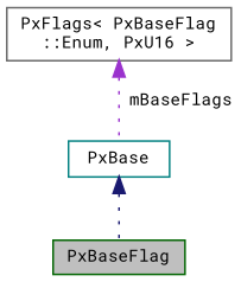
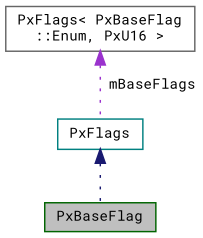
  digraph {
    fontname="Roboto Mono"
    node [fillcolor=white fontname="Roboto Mono" fontsize=10 shape=record style=filled]
    edge [dir=back fontname="Roboto Mono" fontsize=10 labelfontname=Helvetica labelfontsize=10 style=dotted]
    n1 [color=darkgreen fillcolor=grey75 fontcolor=black height=0.2 label=PxBaseFlag width=0.4]
-   n2 [color=teal height=0.2 label=PxBase width=0.4]
+   n2 [color=teal height=0.2 label=PxFlags width=0.4]
    n3 [color=gray40 height=0.2 label="PxFlags\< PxBaseFlag\l::Enum, PxU16 \>" width=0.4]
    n2 -> n1 [color=midnightblue]
    n3 -> n2 [color=darkorchid3 label=" mBaseFlags"]
  }
